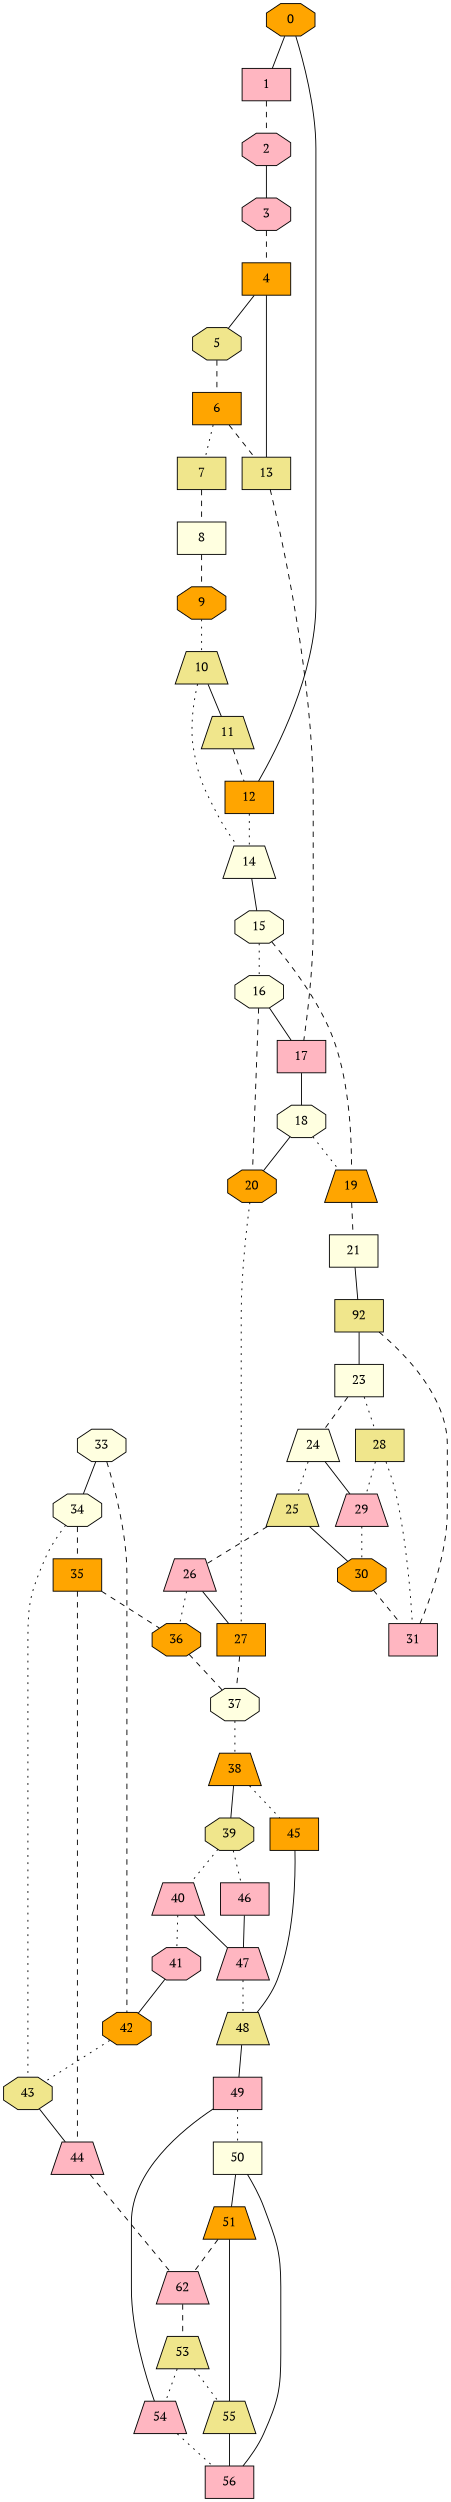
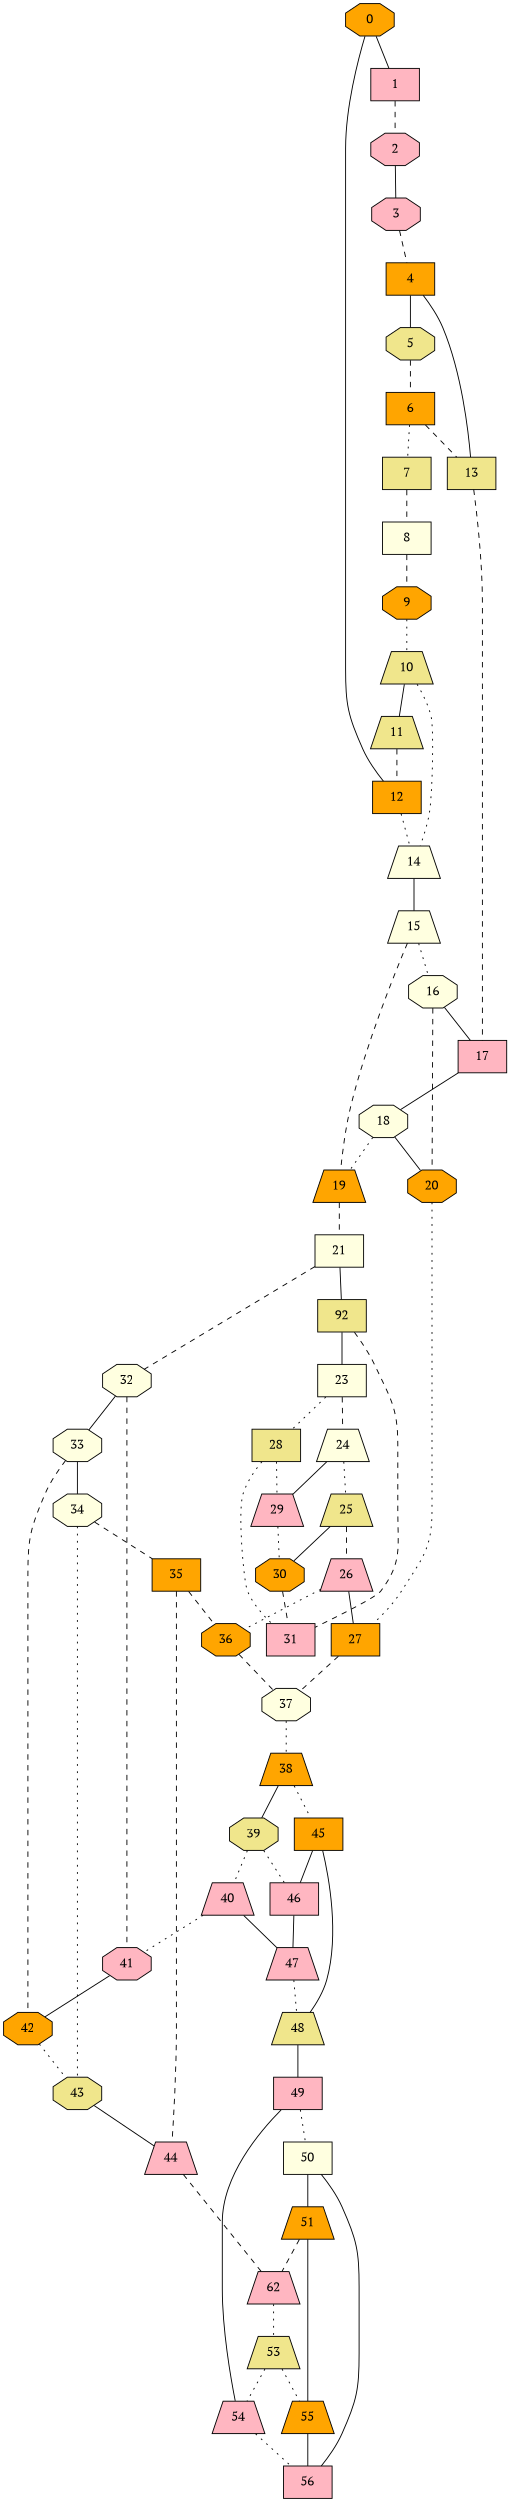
  graph {
    fontname="PT Serif"
    node [fillcolor=lightpink fontname="PT Serif" shape=box style=filled]
    edge [fontname="PT Serif" style=solid]
    0 [fillcolor=orange shape=octagon]
    1
    12 [fillcolor=orange]
    2 [shape=octagon]
    14 [fillcolor=lightyellow shape=trapezium]
    3 [shape=octagon]
-   15 [fillcolor=lightyellow shape=octagon]
+   15 [fillcolor=lightyellow shape=trapezium]
    4 [fillcolor=orange]
    5 [fillcolor=khaki shape=octagon]
    13 [fillcolor=khaki]
    6 [fillcolor=orange]
    17
    7 [fillcolor=khaki]
    18 [fillcolor=lightyellow shape=octagon]
    8 [fillcolor=lightyellow]
    9 [fillcolor=orange shape=octagon]
    10 [fillcolor=khaki shape=trapezium]
    11 [fillcolor=khaki shape=trapezium]
    16 [fillcolor=lightyellow shape=octagon]
    19 [fillcolor=orange shape=trapezium]
    20 [fillcolor=orange shape=octagon]
    21 [fillcolor=lightyellow]
    27 [fillcolor=orange]
    n24 [fillcolor=khaki label=92]
+   32 [fillcolor=lightyellow shape=octagon]
    37 [fillcolor=lightyellow shape=octagon]
    23 [fillcolor=lightyellow]
    31
    33 [fillcolor=lightyellow shape=octagon]
    41 [shape=octagon]
    38 [fillcolor=orange shape=trapezium]
    24 [fillcolor=lightyellow shape=trapezium]
    28 [fillcolor=khaki]
    34 [fillcolor=lightyellow shape=octagon]
    42 [fillcolor=orange shape=octagon]
    25 [fillcolor=khaki shape=trapezium]
    29 [shape=trapezium]
    26 [shape=trapezium]
    30 [fillcolor=orange shape=octagon]
    36 [fillcolor=orange shape=octagon]
    39 [fillcolor=khaki shape=octagon]
    45 [fillcolor=orange]
    35 [fillcolor=orange]
    43 [fillcolor=khaki shape=octagon]
    44 [shape=trapezium]
    n46 [label=62 shape=trapezium]
    53 [fillcolor=khaki shape=trapezium]
    40 [shape=trapezium]
    46
    48 [fillcolor=khaki shape=trapezium]
    47 [shape=trapezium]
    49
    54 [shape=trapezium]
-   55 [fillcolor=khaki shape=trapezium]
+   55 [fillcolor=orange shape=trapezium]
    50 [fillcolor=lightyellow]
    51 [fillcolor=orange shape=trapezium]
    56
    0 -- 1
    0 -- 12
    1 -- 2 [style=dashed]
    12 -- 14 [style=dotted]
    2 -- 3
    14 -- 15
    3 -- 4 [style=dashed]
    15 -- 16 [style=dotted]
    15 -- 19 [style=dashed]
    4 -- 5
    4 -- 13
    5 -- 6 [style=dashed]
    13 -- 17 [style=dashed]
    6 -- 13 [style=dashed]
    6 -- 7 [style=dotted]
    17 -- 18
    7 -- 8 [style=dashed]
    18 -- 19 [style=dotted]
    18 -- 20
    8 -- 9 [style=dashed]
    9 -- 10 [style=dotted]
    10 -- 14 [style=dotted]
    10 -- 11
    11 -- 12 [style=dashed]
    16 -- 17
    16 -- 20 [style=dashed]
    19 -- 21 [style=dashed]
    20 -- 27 [style=dotted]
    21 -- n24
+   21 -- 32 [style=dashed]
    27 -- 37 [style=dashed]
    n24 -- 23
    n24 -- 31 [style=dashed]
+   32 -- 33
+   32 -- 41 [style=dashed]
    37 -- 38 [style=dotted]
    23 -- 24 [style=dashed]
    23 -- 28 [style=dotted]
    33 -- 34
    33 -- 42 [style=dashed]
    41 -- 42
    38 -- 39
    38 -- 45 [style=dotted]
    24 -- 25 [style=dotted]
    24 -- 29
    28 -- 31 [style=dotted]
    28 -- 29 [style=dotted]
    34 -- 35 [style=dashed]
    34 -- 43 [style=dotted]
    42 -- 43 [style=dotted]
    25 -- 26 [style=dashed]
    25 -- 30
    29 -- 30 [style=dotted]
    26 -- 27
    26 -- 36 [style=dotted]
    30 -- 31 [style=dashed]
    36 -- 37 [style=dashed]
    39 -- 40 [style=dotted]
    39 -- 46 [style=dotted]
+   45 -- 46
    45 -- 48
    35 -- 36 [style=dashed]
    35 -- 44 [style=dashed]
    43 -- 44
    44 -- n46 [style=dashed]
-   n46 -- 53 [style=dashed]
+   n46 -- 53 [style=dotted]
    53 -- 54 [style=dotted]
    53 -- 55 [style=dotted]
    40 -- 41 [style=dotted]
    40 -- 47
    46 -- 47
    48 -- 49
    47 -- 48 [style=dotted]
    49 -- 54
    49 -- 50 [style=dotted]
    54 -- 56 [style=dotted]
    55 -- 56
    50 -- 51
    50 -- 56
    51 -- n46 [style=dashed]
    51 -- 55
  }
